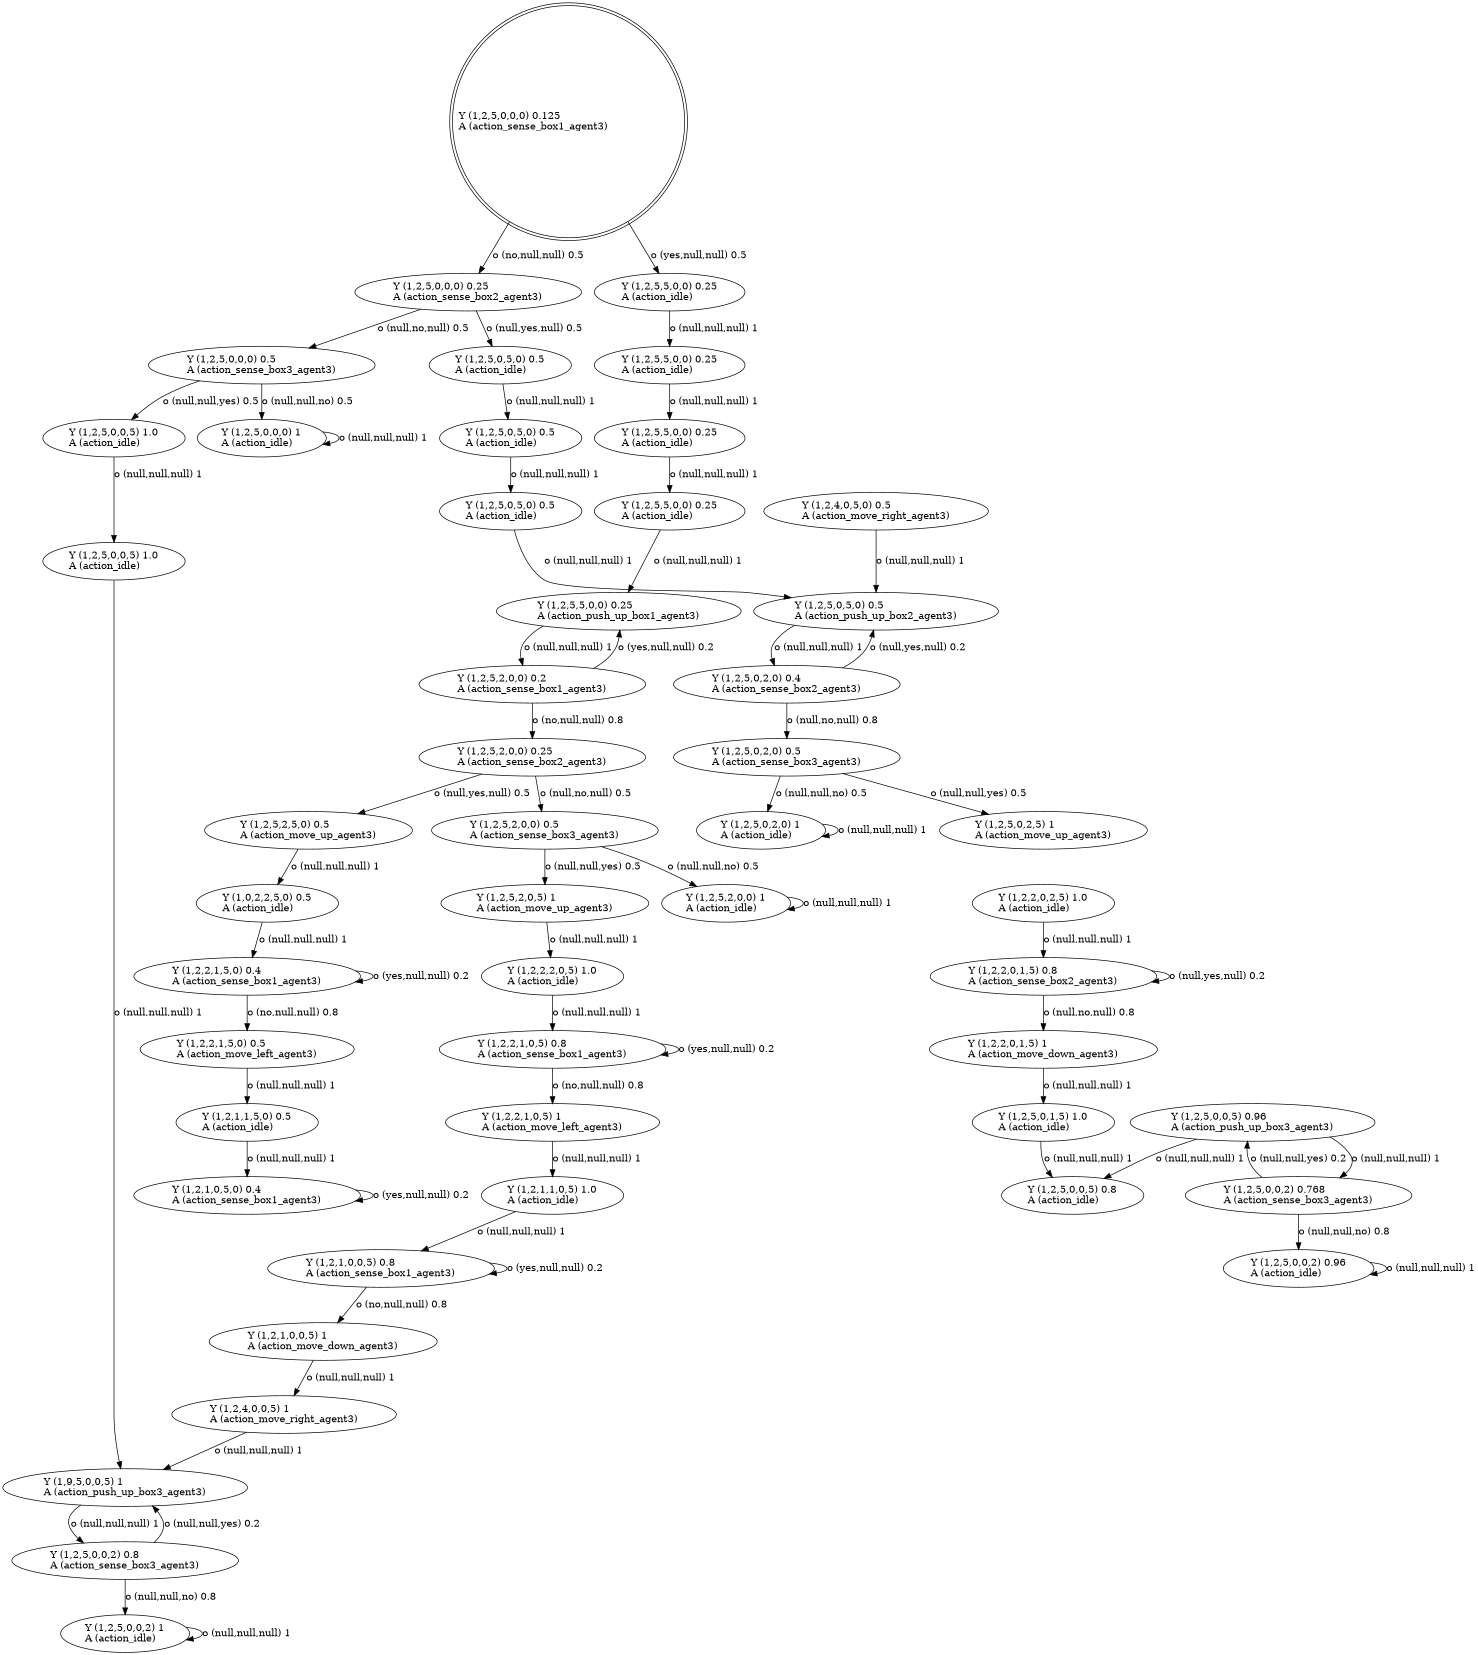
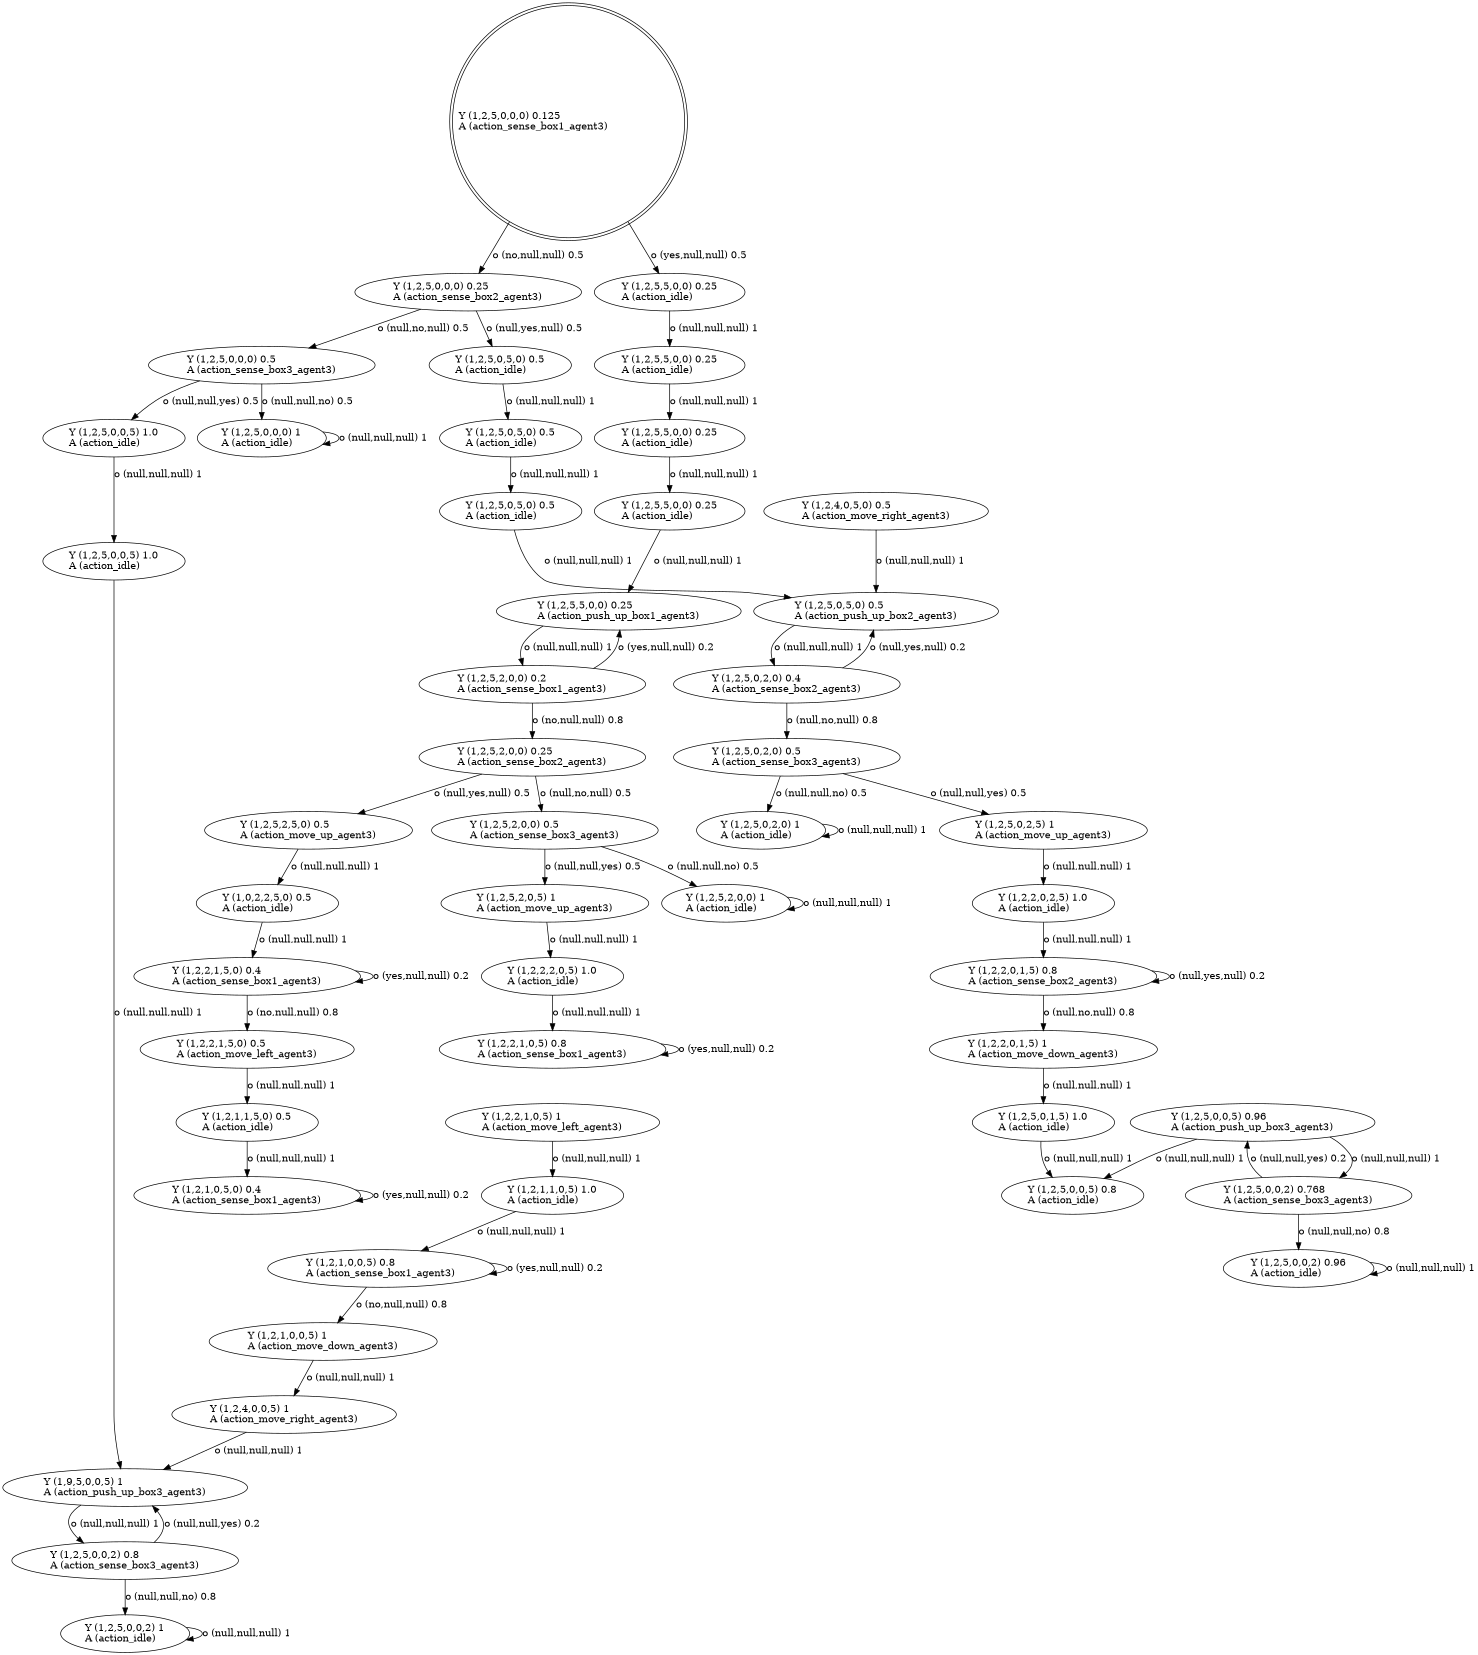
  digraph {
    n1 [label="Y (1,2,5,0,0,0) 0.125\lA (action_sense_box1_agent3)\l" labeljust=l shape=doublecircle]
    n2 [label="Y (1,2,5,0,0,0) 0.25\lA (action_sense_box2_agent3)\l"]
    n3 [label="Y (1,2,5,5,0,0) 0.25\lA (action_idle)\l"]
    n4 [label="Y (1,2,5,0,0,0) 0.5\lA (action_sense_box3_agent3)\l"]
    n5 [label="Y (1,2,5,0,5,0) 0.5\lA (action_idle)\l"]
    n6 [label="Y (1,2,5,5,0,0) 0.25\lA (action_idle)\l"]
    n7 [label="Y (1,2,5,5,0,0) 0.25\lA (action_push_up_box1_agent3)\l"]
    n8 [label="Y (1,2,5,2,0,0) 0.2\lA (action_sense_box1_agent3)\l"]
    n9 [label="Y (1,2,5,2,0,0) 0.25\lA (action_sense_box2_agent3)\l"]
    n10 [label="Y (1,2,5,0,0,0) 1\lA (action_idle)\l"]
    n11 [label="Y (1,2,5,0,0,5) 1.0\lA (action_idle)\l"]
    n12 [label="Y (1,2,5,0,5,0) 0.5\lA (action_idle)\l"]
    n13 [label="Y (1,2,5,2,5,0) 0.5\lA (action_move_up_agent3)\l"]
    n14 [label="Y (1,2,5,2,0,0) 0.5\lA (action_sense_box3_agent3)\l"]
    n15 [label="Y (1,0,2,2,5,0) 0.5\lA (action_idle)\l"]
    n16 [label="Y (1,2,5,2,0,5) 1\lA (action_move_up_agent3)\l"]
    n17 [label="Y (1,2,5,2,0,0) 1\lA (action_idle)\l"]
    n18 [label="Y (1,2,2,1,5,0) 0.4\lA (action_sense_box1_agent3)\l"]
    n19 [label="Y (1,2,2,2,0,5) 1.0\lA (action_idle)\l"]
    n20 [label="Y (1,2,5,0,0,2) 0.8\lA (action_sense_box3_agent3)\l"]
    n21 [label="Y (1,2,5,0,0,2) 1\lA (action_idle)\l"]
    n22 [label="Y (1,9,5,0,0,5) 1\lA (action_push_up_box3_agent3)\l"]
    n23 [label="Y (1,2,5,0,0,5) 1.0\lA (action_idle)\l"]
    n24 [label="Y (1,2,5,0,2,5) 1\lA (action_move_up_agent3)\l"]
    n25 [label="Y (1,2,2,0,2,5) 1.0\lA (action_idle)\l"]
    n26 [label="Y (1,2,2,0,1,5) 0.8\lA (action_sense_box2_agent3)\l"]
    n27 [label="Y (1,2,5,0,2,0) 1\lA (action_idle)\l"]
    n28 [label="Y (1,2,2,1,0,5) 0.8\lA (action_sense_box1_agent3)\l"]
    n29 [label="Y (1,2,2,0,1,5) 1\lA (action_move_down_agent3)\l"]
    n30 [label="Y (1,2,5,0,1,5) 1.0\lA (action_idle)\l"]
    n31 [label="Y (1,2,5,0,0,5) 0.8\lA (action_idle)\l"]
    n32 [label="Y (1,2,5,0,0,5) 0.96\lA (action_push_up_box3_agent3)\l"]
    n33 [label="Y (1,2,5,0,0,2) 0.768\lA (action_sense_box3_agent3)\l"]
    n34 [label="Y (1,2,5,0,0,2) 0.96\lA (action_idle)\l"]
    n35 [label="Y (1,2,2,1,0,5) 1\lA (action_move_left_agent3)\l"]
    n36 [label="Y (1,2,1,1,0,5) 1.0\lA (action_idle)\l"]
    n37 [label="Y (1,2,1,0,0,5) 0.8\lA (action_sense_box1_agent3)\l"]
    n38 [label="Y (1,2,2,1,5,0) 0.5\lA (action_move_left_agent3)\l"]
    n39 [label="Y (1,2,1,1,5,0) 0.5\lA (action_idle)\l"]
    n40 [label="Y (1,2,1,0,5,0) 0.4\lA (action_sense_box1_agent3)\l"]
    n41 [label="Y (1,2,1,0,0,5) 1\lA (action_move_down_agent3)\l"]
    n42 [label="Y (1,2,4,0,0,5) 1\lA (action_move_right_agent3)\l"]
    n43 [label="Y (1,2,4,0,5,0) 0.5\lA (action_move_right_agent3)\l"]
    n44 [label="Y (1,2,5,0,5,0) 0.5\lA (action_push_up_box2_agent3)\l"]
    n45 [label="Y (1,2,5,0,2,0) 0.4\lA (action_sense_box2_agent3)\l"]
    n46 [label="Y (1,2,5,0,2,0) 0.5\lA (action_sense_box3_agent3)\l"]
    n47 [label="Y (1,2,5,5,0,0) 0.25\lA (action_idle)\l"]
    n48 [label="Y (1,2,5,5,0,0) 0.25\lA (action_idle)\l"]
    n49 [label="Y (1,2,5,0,5,0) 0.5\lA (action_idle)\l"]
    n1 -> n2 [label="o (no,null,null) 0.5\l"]
    n1 -> n3 [label="o (yes,null,null) 0.5\l"]
    n2 -> n4 [label="o (null,no,null) 0.5\l"]
    n2 -> n5 [label="o (null,yes,null) 0.5\l"]
    n3 -> n6 [label="o (null,null,null) 1\l"]
    n4 -> n10 [label="o (null,null,no) 0.5\l"]
    n4 -> n11 [label="o (null,null,yes) 0.5\l"]
    n5 -> n12 [label="o (null,null,null) 1\l"]
    n6 -> n47 [label="o (null,null,null) 1\l"]
    n7 -> n8 [label="o (null,null,null) 1\l"]
    n8 -> n7 [label="o (yes,null,null) 0.2\l"]
    n8 -> n9 [label="o (no,null,null) 0.8\l"]
    n9 -> n13 [label="o (null,yes,null) 0.5\l"]
    n9 -> n14 [label="o (null,no,null) 0.5\l"]
    n10 -> n10 [label="o (null,null,null) 1\l"]
    n11 -> n23 [label="o (null,null,null) 1\l"]
    n12 -> n49 [label="o (null,null,null) 1\l"]
    n13 -> n15 [label="o (null,null,null) 1\l"]
    n14 -> n16 [label="o (null,null,yes) 0.5\l"]
    n14 -> n17 [label="o (null,null,no) 0.5\l"]
    n15 -> n18 [label="o (null,null,null) 1\l"]
    n16 -> n19 [label="o (null,null,null) 1\l"]
    n17 -> n17 [label="o (null,null,null) 1\l"]
    n18 -> n18 [label="o (yes,null,null) 0.2\l"]
    n18 -> n38 [label="o (no,null,null) 0.8\l"]
    n19 -> n28 [label="o (null,null,null) 1\l"]
    n20 -> n21 [label="o (null,null,no) 0.8\l"]
    n20 -> n22 [label="o (null,null,yes) 0.2\l"]
    n21 -> n21 [label="o (null,null,null) 1\l"]
    n22 -> n20 [label="o (null,null,null) 1\l"]
    n23 -> n22 [label="o (null,null,null) 1\l"]
+   n24 -> n25 [label="o (null,null,null) 1\l"]
    n25 -> n26 [label="o (null,null,null) 1\l"]
    n26 -> n26 [label="o (null,yes,null) 0.2\l"]
    n26 -> n29 [label="o (null,no,null) 0.8\l"]
    n27 -> n27 [label="o (null,null,null) 1\l"]
    n28 -> n28 [label="o (yes,null,null) 0.2\l"]
-   n28 -> n35 [label="o (no,null,null) 0.8\l"]
    n29 -> n30 [label="o (null,null,null) 1\l"]
    n30 -> n31 [label="o (null,null,null) 1\l"]
    n32 -> n31 [label="o (null,null,null) 1\l"]
    n32 -> n33 [label="o (null,null,null) 1\l"]
    n33 -> n32 [label="o (null,null,yes) 0.2\l"]
    n33 -> n34 [label="o (null,null,no) 0.8\l"]
    n34 -> n34 [label="o (null,null,null) 1\l"]
    n35 -> n36 [label="o (null,null,null) 1\l"]
    n36 -> n37 [label="o (null,null,null) 1\l"]
    n37 -> n37 [label="o (yes,null,null) 0.2\l"]
    n37 -> n41 [label="o (no,null,null) 0.8\l"]
    n38 -> n39 [label="o (null,null,null) 1\l"]
    n39 -> n40 [label="o (null,null,null) 1\l"]
    n40 -> n40 [label="o (yes,null,null) 0.2\l"]
    n41 -> n42 [label="o (null,null,null) 1\l"]
    n42 -> n22 [label="o (null,null,null) 1\l"]
    n43 -> n44 [label="o (null,null,null) 1\l"]
    n44 -> n45 [label="o (null,null,null) 1\l"]
    n45 -> n44 [label="o (null,yes,null) 0.2\l"]
    n45 -> n46 [label="o (null,no,null) 0.8\l"]
    n46 -> n24 [label="o (null,null,yes) 0.5\l"]
    n46 -> n27 [label="o (null,null,no) 0.5\l"]
    n47 -> n48 [label="o (null,null,null) 1\l"]
    n48 -> n7 [label="o (null,null,null) 1\l"]
    n49 -> n44 [label="o (null,null,null) 1\l"]
  }
